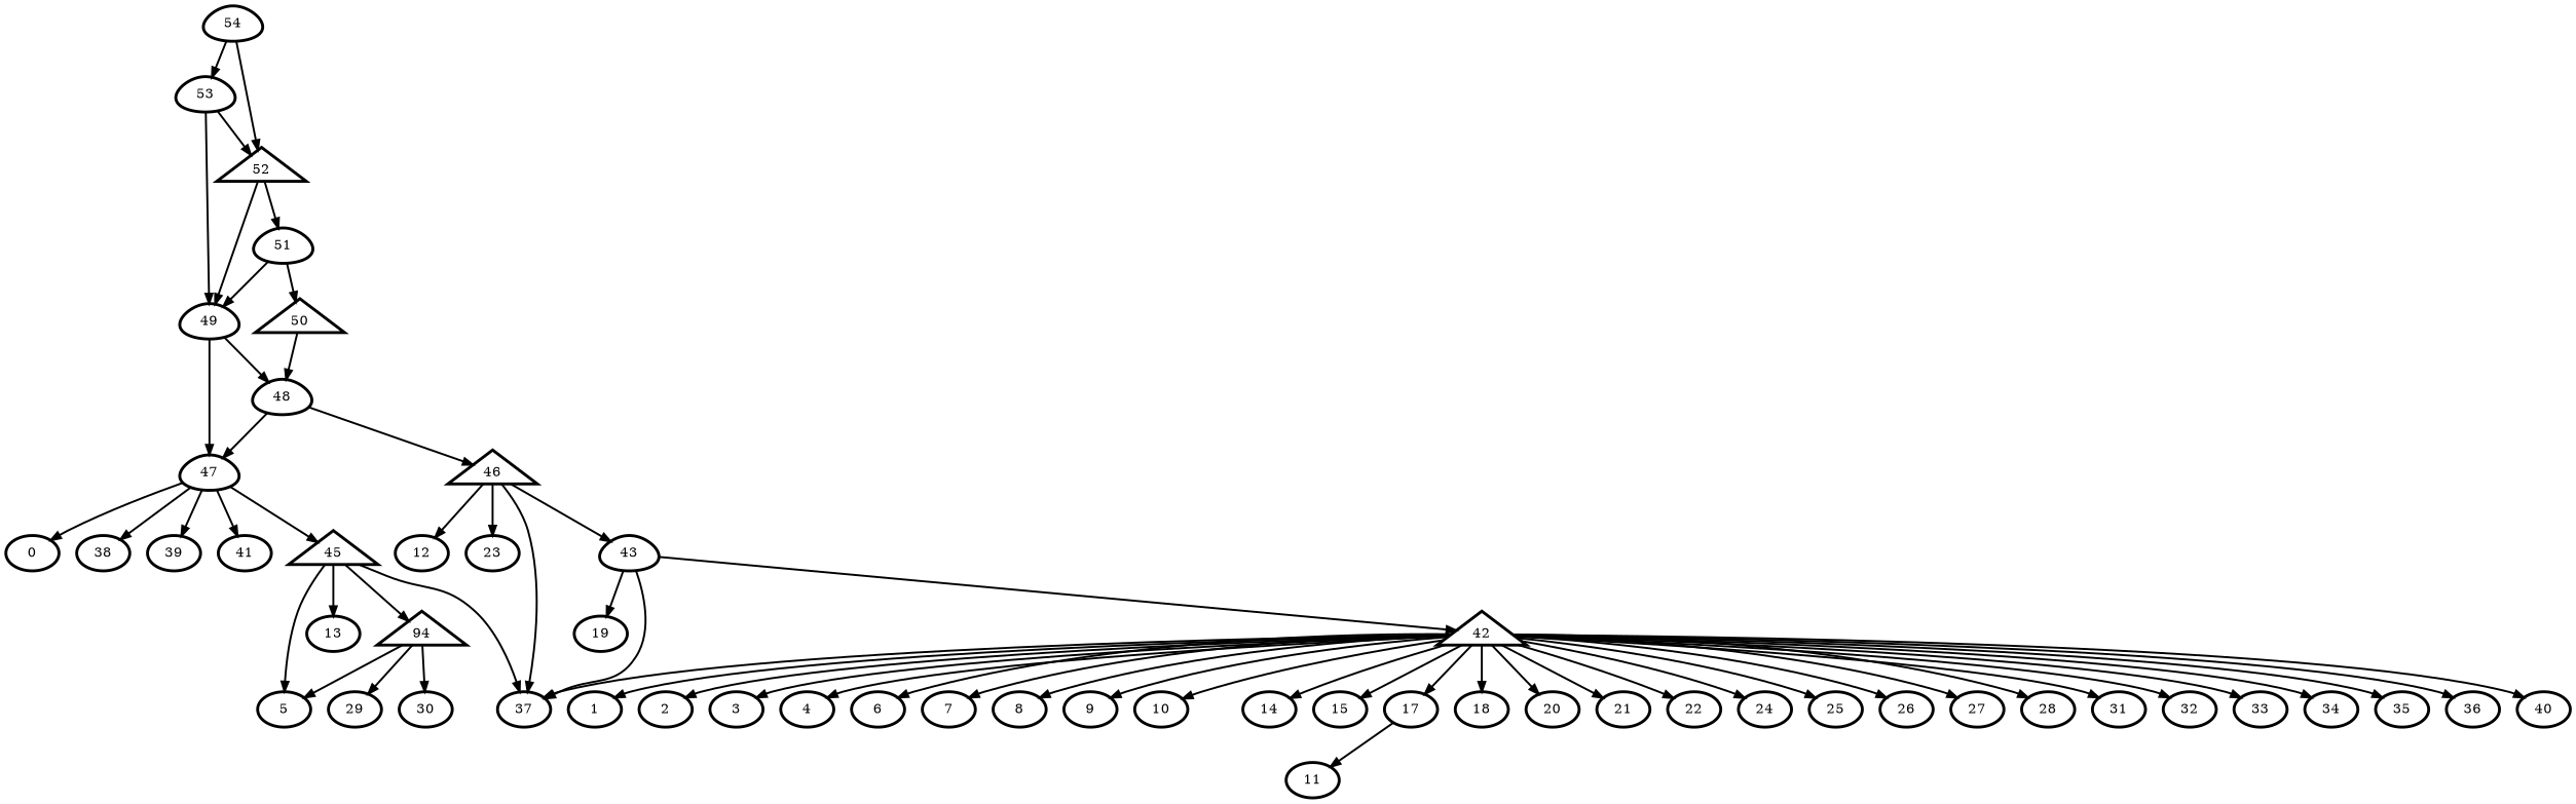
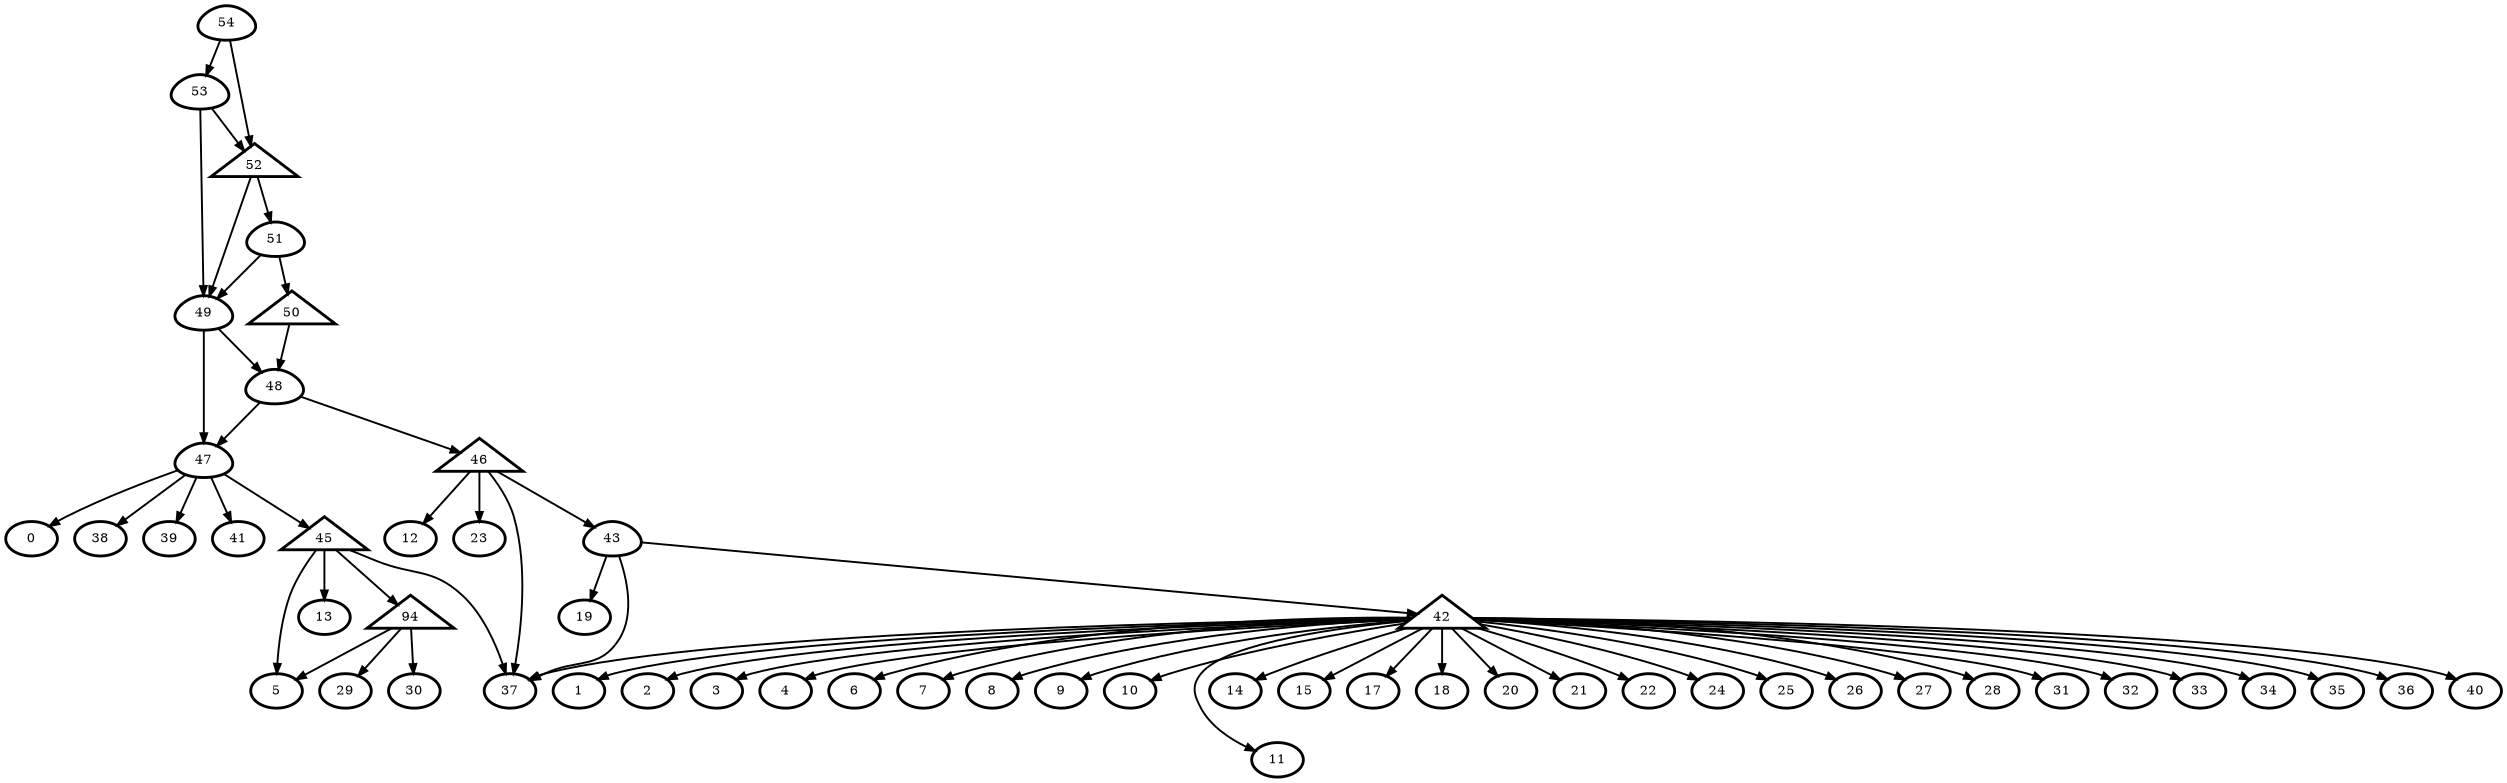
  digraph {
    node [penwidth=3]
    edge [penwidth=2]
    n1 [label=0]
    n2 [label=1]
    n3 [label=2]
    n4 [label=3]
    n5 [label=4]
    n6 [label=5]
    n7 [label=6]
    n8 [label=7]
    n9 [label=8]
    n10 [label=9]
    n11 [label=10]
    n12 [label=11]
    n13 [label=12]
    n14 [label=13]
    n15 [label=14]
    n16 [label=15]
    n17 [label=17]
    n18 [label=18]
    n19 [label=19]
    n20 [label=20]
    n21 [label=21]
    n22 [label=22]
    n23 [label=23]
    n24 [label=24]
    n25 [label=25]
    n26 [label=26]
    n27 [label=27]
    n28 [label=28]
    n29 [label=29]
    n30 [label=30]
    n31 [label=31]
    n32 [label=32]
    n33 [label=33]
    n34 [label=34]
    n35 [label=35]
    n36 [label=36]
    n37 [label=37]
    n38 [label=38]
    n39 [label=39]
    n40 [label=40]
    n41 [label=41]
    n42 [label=43 shape=egg]
    n43 [label=42 shape=triangle]
    n44 [label=47 shape=egg]
    n45 [label=45 shape=triangle]
    n46 [label=94 shape=triangle]
    n47 [label=48 shape=egg]
    n48 [label=46 shape=triangle]
    n49 [label=49 shape=egg]
    n50 [label=51 shape=egg]
    n51 [label=50 shape=triangle]
    n52 [label=53 shape=egg]
    n53 [label=52 shape=triangle]
    n54 [label=54 shape=egg]
    n42 -> n19
    n42 -> n37
    n42 -> n43
    n43 -> n2
    n43 -> n3
    n43 -> n4
    n43 -> n5
    n43 -> n7
    n43 -> n8
    n43 -> n9
    n43 -> n10
    n43 -> n11
-   n17 -> n12
+   n43 -> n12
    n43 -> n15
    n43 -> n16
    n43 -> n17
    n43 -> n18
    n43 -> n20
    n43 -> n21
    n43 -> n22
    n43 -> n24
    n43 -> n25
    n43 -> n26
    n43 -> n27
    n43 -> n28
    n43 -> n31
    n43 -> n32
    n43 -> n33
    n43 -> n34
    n43 -> n35
    n43 -> n36
    n43 -> n37
    n43 -> n40
    n44 -> n1
    n44 -> n38
    n44 -> n39
    n44 -> n41
    n44 -> n45
    n45 -> n6
    n45 -> n14
    n45 -> n37
    n45 -> n46
    n46 -> n6
    n46 -> n29
    n46 -> n30
    n47 -> n44
    n47 -> n48
    n48 -> n13
    n48 -> n23
    n48 -> n37
    n48 -> n42
    n49 -> n44
    n49 -> n47
    n50 -> n49
    n50 -> n51
    n51 -> n47
    n52 -> n49
    n52 -> n53
    n53 -> n49
    n53 -> n50
    n54 -> n52
    n54 -> n53
  }
